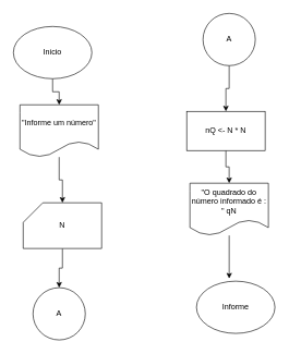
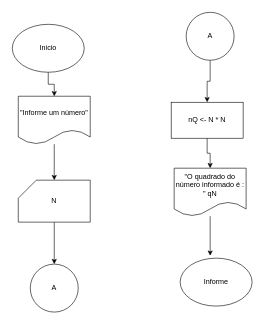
  <mxCell id="0" />
  <mxCell id="1" parent="0" />
  <mxCell id="2" style="edgeStyle=orthogonalEdgeStyle;rounded=0;orthogonalLoop=1;jettySize=auto;html=1;entryX=0.5;entryY=0;entryDx=0;entryDy=0;" edge="1" parent="1" source="3" target="5"><mxGeometry relative="1" as="geometry" /></mxCell>
  <mxCell id="3" value="Inicio" style="ellipse;whiteSpace=wrap;html=1;" vertex="1" parent="1"><mxGeometry x="20" y="40" width="120" height="80" as="geometry" /></mxCell>
  <mxCell id="4" style="edgeStyle=orthogonalEdgeStyle;rounded=0;orthogonalLoop=1;jettySize=auto;html=1;entryX=0.5;entryY=0;entryDx=0;entryDy=0;entryPerimeter=0;" edge="1" parent="1" source="5" target="7"><mxGeometry relative="1" as="geometry" /></mxCell>
  <mxCell id="5" value="&quot;Informe um número&quot;" style="shape=document;whiteSpace=wrap;html=1;boundedLbl=1;" vertex="1" parent="1"><mxGeometry x="30" y="160" width="120" height="80" as="geometry" /></mxCell>
  <mxCell id="6" style="edgeStyle=orthogonalEdgeStyle;rounded=0;orthogonalLoop=1;jettySize=auto;html=1;entryX=0.5;entryY=0;entryDx=0;entryDy=0;" edge="1" parent="1" source="7" target="8"><mxGeometry relative="1" as="geometry" /></mxCell>
- <mxCell id="7" value="N" style="shape=card;whiteSpace=wrap;html=1;" vertex="1" parent="1"><mxGeometry x="35" y="310" width="120" height="70" as="geometry" /></mxCell>
+ <mxCell id="7" value="N" style="shape=card;whiteSpace=wrap;html=1;" vertex="1" parent="1"><mxGeometry x="30" y="300" width="120" height="70" as="geometry" /></mxCell>
  <mxCell id="8" value="A" style="ellipse;whiteSpace=wrap;html=1;aspect=fixed;" vertex="1" parent="1"><mxGeometry x="50" y="440" width="80" height="80" as="geometry" /></mxCell>
  <mxCell id="9" style="edgeStyle=orthogonalEdgeStyle;rounded=0;orthogonalLoop=1;jettySize=auto;html=1;entryX=0.5;entryY=0;entryDx=0;entryDy=0;" edge="1" parent="1" source="10" target="12"><mxGeometry relative="1" as="geometry" /></mxCell>
  <mxCell id="10" value="A" style="ellipse;whiteSpace=wrap;html=1;aspect=fixed;" vertex="1" parent="1"><mxGeometry x="310" y="20" width="80" height="80" as="geometry" /></mxCell>
  <mxCell id="11" style="edgeStyle=orthogonalEdgeStyle;rounded=0;orthogonalLoop=1;jettySize=auto;html=1;entryX=0.5;entryY=0;entryDx=0;entryDy=0;" edge="1" parent="1" source="12" target="14"><mxGeometry relative="1" as="geometry" /></mxCell>
  <mxCell id="12" value="nQ &amp;lt;- N * N" style="rounded=0;whiteSpace=wrap;html=1;" vertex="1" parent="1"><mxGeometry x="285" y="170" width="120" height="60" as="geometry" /></mxCell>
  <mxCell id="13" style="edgeStyle=orthogonalEdgeStyle;rounded=0;orthogonalLoop=1;jettySize=auto;html=1;entryX=0.417;entryY=-0.05;entryDx=0;entryDy=0;entryPerimeter=0;" edge="1" parent="1" source="14" target="15"><mxGeometry relative="1" as="geometry" /></mxCell>
  <mxCell id="14" value="&quot;O quadrado do número informado é : &quot; qN" style="shape=document;whiteSpace=wrap;html=1;boundedLbl=1;" vertex="1" parent="1"><mxGeometry x="290" y="280" width="120" height="80" as="geometry" /></mxCell>
  <mxCell id="15" value="Informe" style="ellipse;whiteSpace=wrap;html=1;" vertex="1" parent="1"><mxGeometry x="300" y="430" width="120" height="80" as="geometry" /></mxCell>
